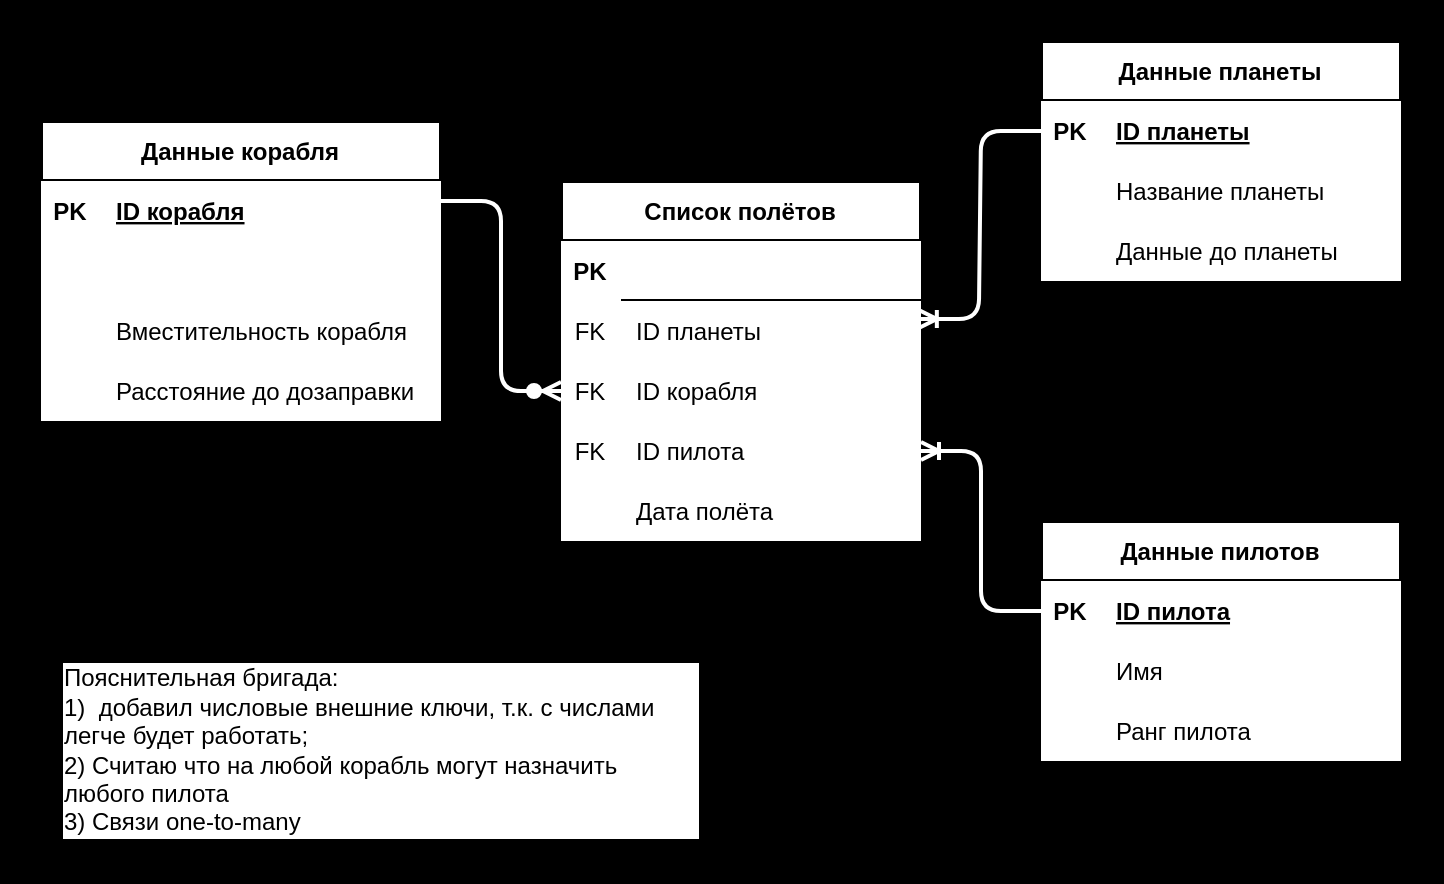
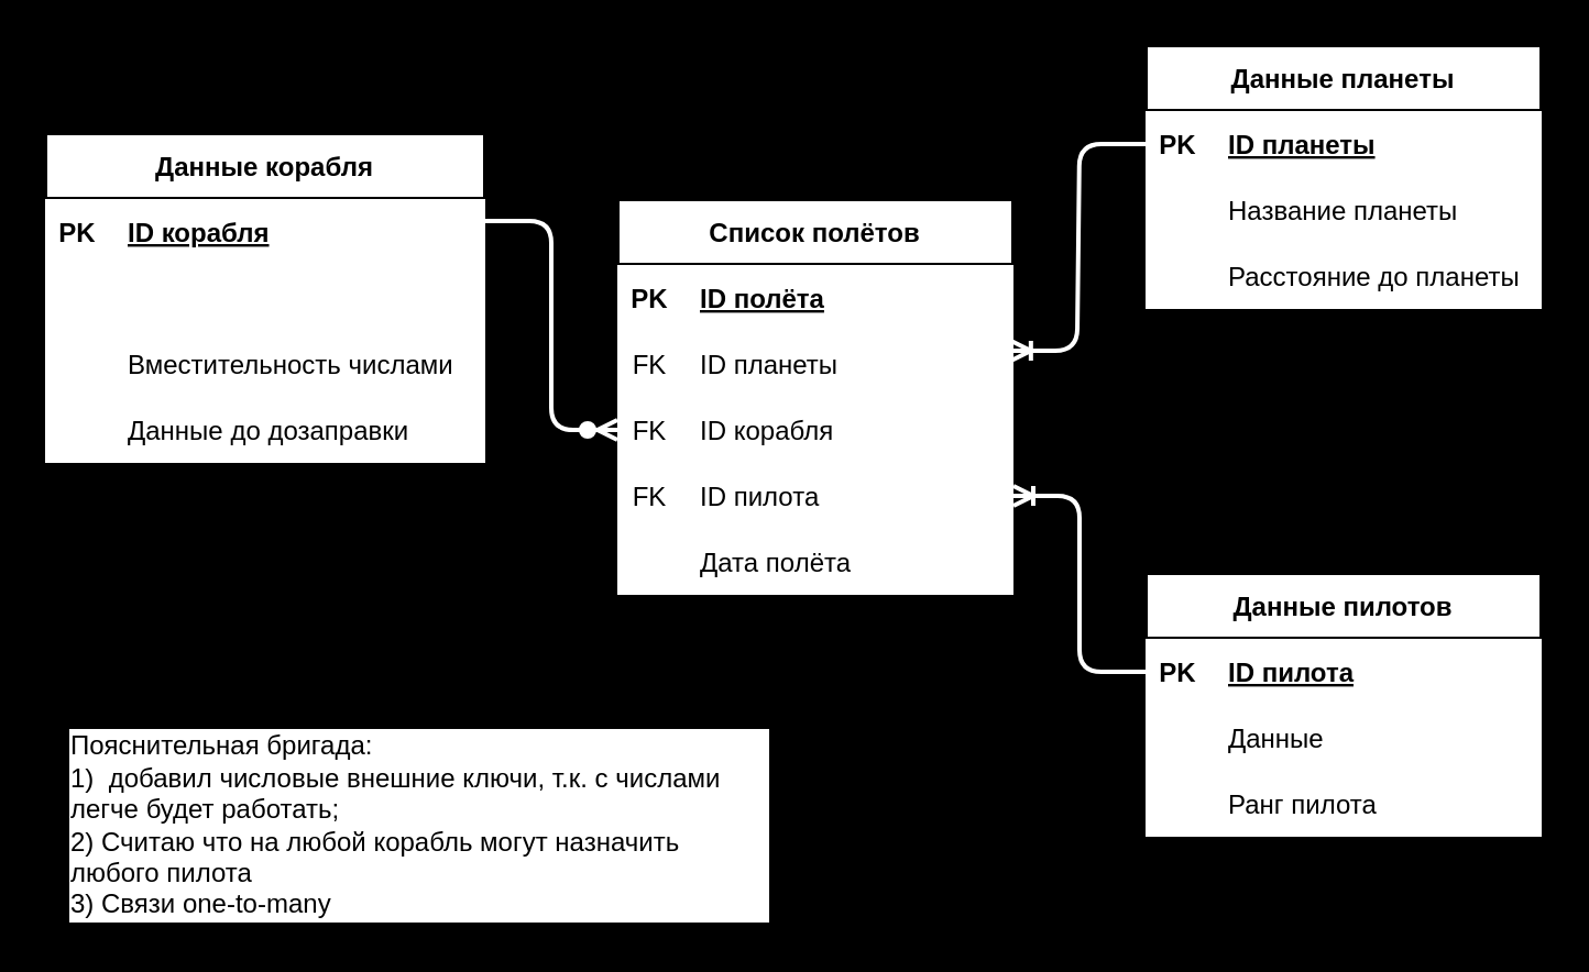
  <mxCell id="0" />
  <mxCell id="1" parent="0" />
  <mxCell id="2" value="Список полётов" style="shape=table;startSize=30;container=1;collapsible=1;childLayout=tableLayout;fixedRows=1;rowLines=0;fontStyle=1;align=center;resizeLast=1;rounded=0;shadow=0;strokeWidth=2;labelBorderColor=none;labelBackgroundColor=none;sketch=0;" parent="1" vertex="1"><mxGeometry x="280" y="90" width="180" height="190" as="geometry" /></mxCell>
  <mxCell id="3" value="" style="shape=partialRectangle;collapsible=0;dropTarget=0;pointerEvents=0;top=0;left=0;bottom=1;right=0;points=[[0,0.5],[1,0.5]];portConstraint=eastwest;rounded=0;shadow=0;strokeWidth=2;labelBorderColor=none;labelBackgroundColor=none;sketch=0;" parent="2" vertex="1"><mxGeometry y="30" width="180" height="30" as="geometry" /></mxCell>
  <mxCell id="4" value="PK" style="shape=partialRectangle;connectable=0;top=0;left=0;bottom=0;right=0;fontStyle=1;overflow=hidden;rounded=0;shadow=0;strokeWidth=2;labelBorderColor=none;labelBackgroundColor=none;sketch=0;" parent="3" vertex="1"><mxGeometry width="30" height="30" as="geometry"><mxRectangle width="30" height="30" as="alternateBounds" /></mxGeometry></mxCell>
+ <mxCell id="5" value="ID полёта" style="shape=partialRectangle;connectable=0;top=0;left=0;bottom=0;right=0;align=left;spacingLeft=6;fontStyle=5;overflow=hidden;rounded=0;shadow=0;strokeWidth=2;labelBorderColor=none;labelBackgroundColor=none;sketch=0;" parent="3" vertex="1"><mxGeometry x="30" width="150" height="30" as="geometry"><mxRectangle width="150" height="30" as="alternateBounds" /></mxGeometry></mxCell>
  <mxCell id="6" value="" style="shape=partialRectangle;collapsible=0;dropTarget=0;pointerEvents=0;top=0;left=0;bottom=0;right=0;points=[[0,0.5],[1,0.5]];portConstraint=eastwest;rounded=0;shadow=0;strokeWidth=2;labelBorderColor=none;labelBackgroundColor=none;sketch=0;" parent="2" vertex="1"><mxGeometry y="60" width="180" height="30" as="geometry" /></mxCell>
  <mxCell id="7" value="FK" style="shape=partialRectangle;connectable=0;top=0;left=0;bottom=0;right=0;editable=1;overflow=hidden;rounded=0;shadow=0;strokeWidth=2;labelBorderColor=none;labelBackgroundColor=none;sketch=0;" parent="6" vertex="1"><mxGeometry width="30" height="30" as="geometry"><mxRectangle width="30" height="30" as="alternateBounds" /></mxGeometry></mxCell>
  <mxCell id="8" value="ID планеты" style="shape=partialRectangle;connectable=0;top=0;left=0;bottom=0;right=0;align=left;spacingLeft=6;overflow=hidden;rounded=0;shadow=0;strokeWidth=2;labelBorderColor=none;labelBackgroundColor=none;sketch=0;" parent="6" vertex="1"><mxGeometry x="30" width="150" height="30" as="geometry"><mxRectangle width="150" height="30" as="alternateBounds" /></mxGeometry></mxCell>
  <mxCell id="9" value="" style="shape=partialRectangle;collapsible=0;dropTarget=0;pointerEvents=0;top=0;left=0;bottom=0;right=0;points=[[0,0.5],[1,0.5]];portConstraint=eastwest;rounded=0;shadow=0;strokeWidth=2;labelBorderColor=none;labelBackgroundColor=none;sketch=0;" parent="2" vertex="1"><mxGeometry y="90" width="180" height="30" as="geometry" /></mxCell>
  <mxCell id="10" value="FK" style="shape=partialRectangle;connectable=0;top=0;left=0;bottom=0;right=0;editable=1;overflow=hidden;rounded=0;shadow=0;strokeWidth=2;labelBorderColor=none;labelBackgroundColor=none;sketch=0;" parent="9" vertex="1"><mxGeometry width="30" height="30" as="geometry"><mxRectangle width="30" height="30" as="alternateBounds" /></mxGeometry></mxCell>
  <mxCell id="11" value="ID корабля" style="shape=partialRectangle;connectable=0;top=0;left=0;bottom=0;right=0;align=left;spacingLeft=6;overflow=hidden;rounded=0;shadow=0;strokeWidth=2;labelBorderColor=none;labelBackgroundColor=none;sketch=0;" parent="9" vertex="1"><mxGeometry x="30" width="150" height="30" as="geometry"><mxRectangle width="150" height="30" as="alternateBounds" /></mxGeometry></mxCell>
  <mxCell id="12" value="" style="shape=partialRectangle;collapsible=0;dropTarget=0;pointerEvents=0;top=0;left=0;bottom=0;right=0;points=[[0,0.5],[1,0.5]];portConstraint=eastwest;rounded=0;shadow=0;strokeWidth=2;labelBorderColor=none;labelBackgroundColor=none;sketch=0;" parent="2" vertex="1"><mxGeometry y="120" width="180" height="30" as="geometry" /></mxCell>
  <mxCell id="13" value="FK" style="shape=partialRectangle;connectable=0;top=0;left=0;bottom=0;right=0;editable=1;overflow=hidden;rounded=0;shadow=0;strokeWidth=2;labelBorderColor=none;labelBackgroundColor=none;sketch=0;" parent="12" vertex="1"><mxGeometry width="30" height="30" as="geometry"><mxRectangle width="30" height="30" as="alternateBounds" /></mxGeometry></mxCell>
  <mxCell id="14" value="ID пилота" style="shape=partialRectangle;connectable=0;top=0;left=0;bottom=0;right=0;align=left;spacingLeft=6;overflow=hidden;rounded=0;shadow=0;strokeWidth=2;labelBorderColor=none;labelBackgroundColor=none;sketch=0;" parent="12" vertex="1"><mxGeometry x="30" width="150" height="30" as="geometry"><mxRectangle width="150" height="30" as="alternateBounds" /></mxGeometry></mxCell>
  <mxCell id="15" style="shape=partialRectangle;collapsible=0;dropTarget=0;pointerEvents=0;top=0;left=0;bottom=0;right=0;points=[[0,0.5],[1,0.5]];portConstraint=eastwest;rounded=0;shadow=0;strokeWidth=2;labelBorderColor=none;labelBackgroundColor=none;sketch=0;" parent="2" vertex="1"><mxGeometry y="150" width="180" height="30" as="geometry" /></mxCell>
  <mxCell id="16" style="shape=partialRectangle;connectable=0;top=0;left=0;bottom=0;right=0;editable=1;overflow=hidden;rounded=0;shadow=0;strokeWidth=2;labelBorderColor=none;labelBackgroundColor=none;sketch=0;" parent="15" vertex="1"><mxGeometry width="30" height="30" as="geometry"><mxRectangle width="30" height="30" as="alternateBounds" /></mxGeometry></mxCell>
  <mxCell id="17" value="Дата полёта" style="shape=partialRectangle;connectable=0;top=0;left=0;bottom=0;right=0;align=left;spacingLeft=6;overflow=hidden;rounded=0;shadow=0;strokeWidth=2;labelBorderColor=none;labelBackgroundColor=none;sketch=0;" parent="15" vertex="1"><mxGeometry x="30" width="150" height="30" as="geometry"><mxRectangle width="150" height="30" as="alternateBounds" /></mxGeometry></mxCell>
  <mxCell id="18" value="Данные корабля" style="shape=table;startSize=30;container=1;collapsible=1;childLayout=tableLayout;fixedRows=1;rowLines=0;fontStyle=1;align=center;resizeLast=1;rounded=0;shadow=0;strokeWidth=2;labelBorderColor=none;labelBackgroundColor=none;sketch=0;" parent="1" vertex="1"><mxGeometry x="20" y="60" width="200" height="160" as="geometry" /></mxCell>
  <mxCell id="19" value="" style="shape=partialRectangle;collapsible=0;dropTarget=0;pointerEvents=0;top=0;left=0;bottom=1;right=0;points=[[0,0.5],[1,0.5]];portConstraint=eastwest;rounded=0;shadow=0;strokeWidth=2;labelBorderColor=none;labelBackgroundColor=none;sketch=0;" parent="18" vertex="1"><mxGeometry y="30" width="200" height="30" as="geometry" /></mxCell>
  <mxCell id="20" value="PK" style="shape=partialRectangle;connectable=0;top=0;left=0;bottom=0;right=0;fontStyle=1;overflow=hidden;rounded=0;shadow=0;strokeWidth=2;labelBorderColor=none;labelBackgroundColor=none;sketch=0;" parent="19" vertex="1"><mxGeometry width="30" height="30" as="geometry"><mxRectangle width="30" height="30" as="alternateBounds" /></mxGeometry></mxCell>
  <mxCell id="21" value="ID корабля" style="shape=partialRectangle;connectable=0;top=0;left=0;bottom=0;right=0;align=left;spacingLeft=6;fontStyle=5;overflow=hidden;rounded=0;shadow=0;strokeWidth=2;labelBorderColor=none;labelBackgroundColor=none;sketch=0;" parent="19" vertex="1"><mxGeometry x="30" width="170" height="30" as="geometry"><mxRectangle width="170" height="30" as="alternateBounds" /></mxGeometry></mxCell>
  <mxCell id="22" value="" style="shape=partialRectangle;collapsible=0;dropTarget=0;pointerEvents=0;top=0;left=0;bottom=0;right=0;points=[[0,0.5],[1,0.5]];portConstraint=eastwest;rounded=0;shadow=0;strokeWidth=2;labelBorderColor=none;labelBackgroundColor=none;sketch=0;" parent="18" vertex="1"><mxGeometry y="60" width="200" height="30" as="geometry" /></mxCell>
  <mxCell id="23" value="" style="shape=partialRectangle;connectable=0;top=0;left=0;bottom=0;right=0;editable=1;overflow=hidden;rounded=0;shadow=0;strokeWidth=2;labelBorderColor=none;labelBackgroundColor=none;sketch=0;" parent="22" vertex="1"><mxGeometry width="30" height="30" as="geometry"><mxRectangle width="30" height="30" as="alternateBounds" /></mxGeometry></mxCell>
  <mxCell id="24" value="" style="shape=partialRectangle;collapsible=0;dropTarget=0;pointerEvents=0;top=0;left=0;bottom=0;right=0;points=[[0,0.5],[1,0.5]];portConstraint=eastwest;rounded=0;shadow=0;strokeWidth=2;labelBorderColor=none;labelBackgroundColor=none;sketch=0;" parent="18" vertex="1"><mxGeometry y="90" width="200" height="30" as="geometry" /></mxCell>
  <mxCell id="25" value="" style="shape=partialRectangle;connectable=0;top=0;left=0;bottom=0;right=0;editable=1;overflow=hidden;rounded=0;shadow=0;strokeWidth=2;labelBorderColor=none;labelBackgroundColor=none;sketch=0;" parent="24" vertex="1"><mxGeometry width="30" height="30" as="geometry"><mxRectangle width="30" height="30" as="alternateBounds" /></mxGeometry></mxCell>
- <mxCell id="26" value="Вместительность корабля" style="shape=partialRectangle;connectable=0;top=0;left=0;bottom=0;right=0;align=left;spacingLeft=6;overflow=hidden;rounded=0;shadow=0;strokeWidth=2;labelBorderColor=none;labelBackgroundColor=none;sketch=0;" parent="24" vertex="1"><mxGeometry x="30" width="170" height="30" as="geometry"><mxRectangle width="170" height="30" as="alternateBounds" /></mxGeometry></mxCell>
+ <mxCell id="26" value="Вместительность числами" style="shape=partialRectangle;connectable=0;top=0;left=0;bottom=0;right=0;align=left;spacingLeft=6;overflow=hidden;rounded=0;shadow=0;strokeWidth=2;labelBorderColor=none;labelBackgroundColor=none;sketch=0;" parent="24" vertex="1"><mxGeometry x="30" width="170" height="30" as="geometry"><mxRectangle width="170" height="30" as="alternateBounds" /></mxGeometry></mxCell>
  <mxCell id="27" value="" style="shape=partialRectangle;collapsible=0;dropTarget=0;pointerEvents=0;top=0;left=0;bottom=0;right=0;points=[[0,0.5],[1,0.5]];portConstraint=eastwest;rounded=0;shadow=0;strokeWidth=2;labelBorderColor=none;labelBackgroundColor=none;sketch=0;" parent="18" vertex="1"><mxGeometry y="120" width="200" height="30" as="geometry" /></mxCell>
  <mxCell id="28" value="" style="shape=partialRectangle;connectable=0;top=0;left=0;bottom=0;right=0;editable=1;overflow=hidden;rounded=0;shadow=0;strokeWidth=2;labelBorderColor=none;labelBackgroundColor=none;sketch=0;" parent="27" vertex="1"><mxGeometry width="30" height="30" as="geometry"><mxRectangle width="30" height="30" as="alternateBounds" /></mxGeometry></mxCell>
- <mxCell id="29" value="Расстояние до дозаправки" style="shape=partialRectangle;connectable=0;top=0;left=0;bottom=0;right=0;align=left;spacingLeft=6;overflow=hidden;rounded=0;shadow=0;strokeWidth=2;labelBorderColor=none;labelBackgroundColor=none;sketch=0;" parent="27" vertex="1"><mxGeometry x="30" width="170" height="30" as="geometry"><mxRectangle width="170" height="30" as="alternateBounds" /></mxGeometry></mxCell>
+ <mxCell id="29" value="Данные до дозаправки" style="shape=partialRectangle;connectable=0;top=0;left=0;bottom=0;right=0;align=left;spacingLeft=6;overflow=hidden;rounded=0;shadow=0;strokeWidth=2;labelBorderColor=none;labelBackgroundColor=none;sketch=0;" parent="27" vertex="1"><mxGeometry x="30" width="170" height="30" as="geometry"><mxRectangle width="170" height="30" as="alternateBounds" /></mxGeometry></mxCell>
  <mxCell id="30" value="Данные планеты" style="shape=table;startSize=30;container=1;collapsible=1;childLayout=tableLayout;fixedRows=1;rowLines=0;fontStyle=1;align=center;resizeLast=1;rounded=0;shadow=0;strokeWidth=2;labelBorderColor=none;labelBackgroundColor=none;sketch=0;" parent="1" vertex="1"><mxGeometry x="520" y="20" width="180" height="130" as="geometry" /></mxCell>
  <mxCell id="31" value="" style="shape=partialRectangle;collapsible=0;dropTarget=0;pointerEvents=0;top=0;left=0;bottom=1;right=0;points=[[0,0.5],[1,0.5]];portConstraint=eastwest;rounded=0;shadow=0;strokeWidth=2;labelBorderColor=none;labelBackgroundColor=none;sketch=0;" parent="30" vertex="1"><mxGeometry y="30" width="180" height="30" as="geometry" /></mxCell>
  <mxCell id="32" value="PK" style="shape=partialRectangle;connectable=0;top=0;left=0;bottom=0;right=0;fontStyle=1;overflow=hidden;rounded=0;shadow=0;strokeWidth=2;labelBorderColor=none;labelBackgroundColor=none;sketch=0;" parent="31" vertex="1"><mxGeometry width="30" height="30" as="geometry"><mxRectangle width="30" height="30" as="alternateBounds" /></mxGeometry></mxCell>
  <mxCell id="33" value="ID планеты" style="shape=partialRectangle;connectable=0;top=0;left=0;bottom=0;right=0;align=left;spacingLeft=6;fontStyle=5;overflow=hidden;rounded=0;shadow=0;strokeWidth=2;labelBorderColor=none;labelBackgroundColor=none;sketch=0;" parent="31" vertex="1"><mxGeometry x="30" width="150" height="30" as="geometry"><mxRectangle width="150" height="30" as="alternateBounds" /></mxGeometry></mxCell>
  <mxCell id="34" value="" style="shape=partialRectangle;collapsible=0;dropTarget=0;pointerEvents=0;top=0;left=0;bottom=0;right=0;points=[[0,0.5],[1,0.5]];portConstraint=eastwest;rounded=0;shadow=0;strokeWidth=2;labelBorderColor=none;labelBackgroundColor=none;sketch=0;" parent="30" vertex="1"><mxGeometry y="60" width="180" height="30" as="geometry" /></mxCell>
  <mxCell id="35" value="" style="shape=partialRectangle;connectable=0;top=0;left=0;bottom=0;right=0;editable=1;overflow=hidden;rounded=0;shadow=0;strokeWidth=2;labelBorderColor=none;labelBackgroundColor=none;sketch=0;" parent="34" vertex="1"><mxGeometry width="30" height="30" as="geometry"><mxRectangle width="30" height="30" as="alternateBounds" /></mxGeometry></mxCell>
  <mxCell id="36" value="Название планеты" style="shape=partialRectangle;connectable=0;top=0;left=0;bottom=0;right=0;align=left;spacingLeft=6;overflow=hidden;rounded=0;shadow=0;strokeWidth=2;labelBorderColor=none;labelBackgroundColor=none;sketch=0;" parent="34" vertex="1"><mxGeometry x="30" width="150" height="30" as="geometry"><mxRectangle width="150" height="30" as="alternateBounds" /></mxGeometry></mxCell>
  <mxCell id="37" value="" style="shape=partialRectangle;collapsible=0;dropTarget=0;pointerEvents=0;top=0;left=0;bottom=0;right=0;points=[[0,0.5],[1,0.5]];portConstraint=eastwest;rounded=0;shadow=0;strokeWidth=2;labelBorderColor=none;labelBackgroundColor=none;sketch=0;" parent="30" vertex="1"><mxGeometry y="90" width="180" height="30" as="geometry" /></mxCell>
  <mxCell id="38" value="" style="shape=partialRectangle;connectable=0;top=0;left=0;bottom=0;right=0;editable=1;overflow=hidden;rounded=0;shadow=0;strokeWidth=2;labelBorderColor=none;labelBackgroundColor=none;sketch=0;" parent="37" vertex="1"><mxGeometry width="30" height="30" as="geometry"><mxRectangle width="30" height="30" as="alternateBounds" /></mxGeometry></mxCell>
- <mxCell id="39" value="Данные до планеты" style="shape=partialRectangle;connectable=0;top=0;left=0;bottom=0;right=0;align=left;spacingLeft=6;overflow=hidden;rounded=0;shadow=0;strokeWidth=2;labelBorderColor=none;labelBackgroundColor=none;sketch=0;" parent="37" vertex="1"><mxGeometry x="30" width="150" height="30" as="geometry"><mxRectangle width="150" height="30" as="alternateBounds" /></mxGeometry></mxCell>
+ <mxCell id="39" value="Расстояние до планеты" style="shape=partialRectangle;connectable=0;top=0;left=0;bottom=0;right=0;align=left;spacingLeft=6;overflow=hidden;rounded=0;shadow=0;strokeWidth=2;labelBorderColor=none;labelBackgroundColor=none;sketch=0;" parent="37" vertex="1"><mxGeometry x="30" width="150" height="30" as="geometry"><mxRectangle width="150" height="30" as="alternateBounds" /></mxGeometry></mxCell>
  <mxCell id="40" value="Данные пилотов" style="shape=table;startSize=30;container=1;collapsible=1;childLayout=tableLayout;fixedRows=1;rowLines=0;fontStyle=1;align=center;resizeLast=1;rounded=0;shadow=0;strokeWidth=2;labelBorderColor=none;labelBackgroundColor=none;sketch=0;" parent="1" vertex="1"><mxGeometry x="520" y="260" width="180" height="130" as="geometry" /></mxCell>
  <mxCell id="41" value="" style="shape=partialRectangle;collapsible=0;dropTarget=0;pointerEvents=0;top=0;left=0;bottom=1;right=0;points=[[0,0.5],[1,0.5]];portConstraint=eastwest;rounded=0;shadow=0;strokeWidth=2;labelBorderColor=none;labelBackgroundColor=none;sketch=0;" parent="40" vertex="1"><mxGeometry y="30" width="180" height="30" as="geometry" /></mxCell>
  <mxCell id="42" value="PK" style="shape=partialRectangle;connectable=0;top=0;left=0;bottom=0;right=0;fontStyle=1;overflow=hidden;rounded=0;shadow=0;strokeWidth=2;labelBorderColor=none;labelBackgroundColor=none;sketch=0;" parent="41" vertex="1"><mxGeometry width="30" height="30" as="geometry"><mxRectangle width="30" height="30" as="alternateBounds" /></mxGeometry></mxCell>
  <mxCell id="43" value="ID пилота" style="shape=partialRectangle;connectable=0;top=0;left=0;bottom=0;right=0;align=left;spacingLeft=6;fontStyle=5;overflow=hidden;rounded=0;shadow=0;strokeWidth=2;labelBorderColor=none;labelBackgroundColor=none;sketch=0;" parent="41" vertex="1"><mxGeometry x="30" width="150" height="30" as="geometry"><mxRectangle width="150" height="30" as="alternateBounds" /></mxGeometry></mxCell>
  <mxCell id="44" value="" style="shape=partialRectangle;collapsible=0;dropTarget=0;pointerEvents=0;top=0;left=0;bottom=0;right=0;points=[[0,0.5],[1,0.5]];portConstraint=eastwest;rounded=0;shadow=0;strokeWidth=2;labelBorderColor=none;labelBackgroundColor=none;sketch=0;" parent="40" vertex="1"><mxGeometry y="60" width="180" height="30" as="geometry" /></mxCell>
  <mxCell id="45" value="" style="shape=partialRectangle;connectable=0;top=0;left=0;bottom=0;right=0;editable=1;overflow=hidden;rounded=0;shadow=0;strokeWidth=2;labelBorderColor=none;labelBackgroundColor=none;sketch=0;" parent="44" vertex="1"><mxGeometry width="30" height="30" as="geometry"><mxRectangle width="30" height="30" as="alternateBounds" /></mxGeometry></mxCell>
- <mxCell id="46" value="Имя" style="shape=partialRectangle;connectable=0;top=0;left=0;bottom=0;right=0;align=left;spacingLeft=6;overflow=hidden;rounded=0;shadow=0;strokeWidth=2;labelBorderColor=none;labelBackgroundColor=none;sketch=0;" parent="44" vertex="1"><mxGeometry x="30" width="150" height="30" as="geometry"><mxRectangle width="150" height="30" as="alternateBounds" /></mxGeometry></mxCell>
+ <mxCell id="46" value="Данные" style="shape=partialRectangle;connectable=0;top=0;left=0;bottom=0;right=0;align=left;spacingLeft=6;overflow=hidden;rounded=0;shadow=0;strokeWidth=2;labelBorderColor=none;labelBackgroundColor=none;sketch=0;" parent="44" vertex="1"><mxGeometry x="30" width="150" height="30" as="geometry"><mxRectangle width="150" height="30" as="alternateBounds" /></mxGeometry></mxCell>
  <mxCell id="47" style="shape=partialRectangle;collapsible=0;dropTarget=0;pointerEvents=0;top=0;left=0;bottom=0;right=0;points=[[0,0.5],[1,0.5]];portConstraint=eastwest;rounded=0;shadow=0;strokeWidth=2;labelBorderColor=none;labelBackgroundColor=none;sketch=0;" parent="40" vertex="1"><mxGeometry y="90" width="180" height="30" as="geometry" /></mxCell>
  <mxCell id="48" style="shape=partialRectangle;connectable=0;top=0;left=0;bottom=0;right=0;editable=1;overflow=hidden;rounded=0;shadow=0;strokeWidth=2;labelBorderColor=none;labelBackgroundColor=none;sketch=0;" parent="47" vertex="1"><mxGeometry width="30" height="30" as="geometry"><mxRectangle width="30" height="30" as="alternateBounds" /></mxGeometry></mxCell>
  <mxCell id="49" value="Ранг пилота" style="shape=partialRectangle;connectable=0;top=0;left=0;bottom=0;right=0;align=left;spacingLeft=6;overflow=hidden;rounded=0;shadow=0;strokeWidth=2;labelBorderColor=none;labelBackgroundColor=none;sketch=0;" parent="47" vertex="1"><mxGeometry x="30" width="150" height="30" as="geometry"><mxRectangle width="150" height="30" as="alternateBounds" /></mxGeometry></mxCell>
  <mxCell id="50" value="Пояснительная бригада:&lt;br&gt;1)&amp;nbsp; добавил числовые внешние ключи, т.к. с числами легче будет работать;&lt;br&gt;2) Считаю что на любой корабль могут назначить любого пилота&lt;br&gt;3) Связи one-to-many" style="rounded=0;whiteSpace=wrap;html=1;align=left;shadow=0;strokeWidth=2;labelBorderColor=none;labelBackgroundColor=none;sketch=0;" parent="1" vertex="1"><mxGeometry x="30" y="330" width="320" height="90" as="geometry" /></mxCell>
  <mxCell id="51" value="" style="edgeStyle=entityRelationEdgeStyle;fontSize=12;html=1;endArrow=none;strokeColor=#FFFFFF;startArrow=ERoneToMany;startFill=0;endFill=0;entryX=0;entryY=0.5;entryDx=0;entryDy=0;exitX=0.994;exitY=0.3;exitDx=0;exitDy=0;exitPerimeter=0;strokeWidth=2;" edge="1" parent="1" source="6" target="31"><mxGeometry width="100" height="100" relative="1" as="geometry"><mxPoint x="440" y="70" as="sourcePoint" /><mxPoint x="530" y="190" as="targetPoint" /></mxGeometry></mxCell>
  <mxCell id="52" value="" style="edgeStyle=entityRelationEdgeStyle;fontSize=12;html=1;endArrow=none;strokeColor=#FFFFFF;startArrow=ERoneToMany;startFill=0;endFill=0;exitX=1;exitY=0.5;exitDx=0;exitDy=0;strokeWidth=2;entryX=0;entryY=0.5;entryDx=0;entryDy=0;entryPerimeter=0;" edge="1" parent="1" source="12" target="41"><mxGeometry width="100" height="100" relative="1" as="geometry"><mxPoint x="458.92" y="384" as="sourcePoint" /><mxPoint x="520" y="280" as="targetPoint" /></mxGeometry></mxCell>
  <mxCell id="53" value="" style="edgeStyle=entityRelationEdgeStyle;fontSize=12;html=1;endArrow=ERzeroToMany;endFill=1;strokeColor=#FFFFFF;strokeWidth=2;exitX=1;exitY=0.25;exitDx=0;exitDy=0;entryX=0;entryY=0.5;entryDx=0;entryDy=0;" edge="1" parent="1" source="18" target="9"><mxGeometry width="100" height="100" relative="1" as="geometry"><mxPoint x="360" y="550" as="sourcePoint" /><mxPoint x="280" y="210" as="targetPoint" /></mxGeometry></mxCell>
